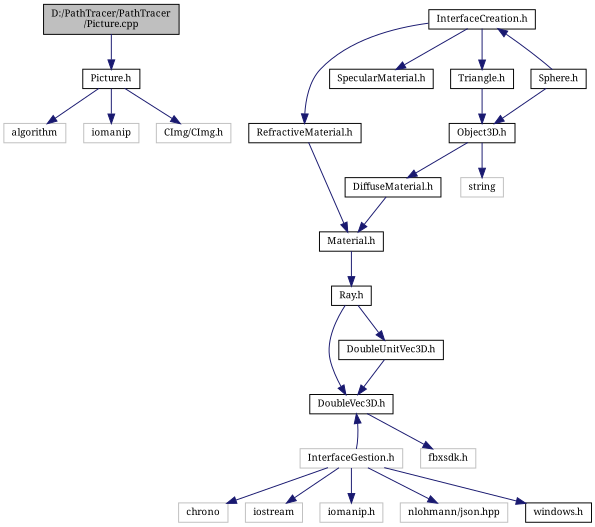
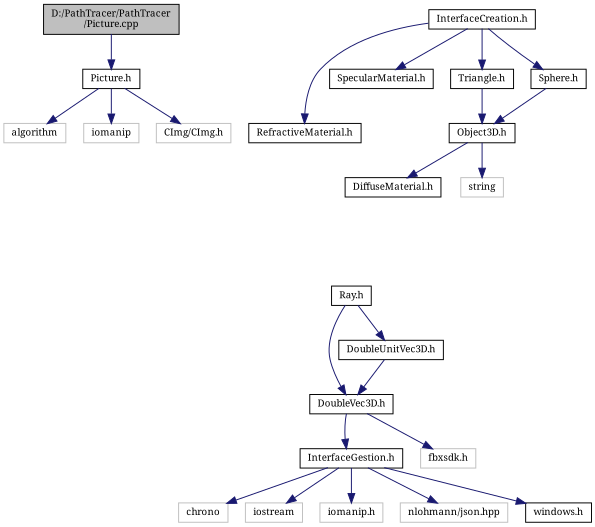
  digraph {
    fontname="Noto Serif"
    node [color=black fillcolor=white fontname="Noto Serif" fontsize=10 shape=record style=filled]
    edge [color=midnightblue fontname="Noto Serif" fontsize=10 labelfontname=Helvetica labelfontsize=10 style=solid]
    n1 [fillcolor=grey75 fontcolor=black height=0.2 label="D:/PathTracer/PathTracer\l/Picture.cpp" width=0.4]
    n2 [height=0.2 label="Picture.h" width=0.4]
    n3 [color=grey75 height=0.2 label=algorithm width=0.4]
    n4 [color=grey75 height=0.2 label=iomanip width=0.4]
    n5 [color=grey75 height=0.2 label="CImg/CImg.h" width=0.4]
    n6 [height=0.2 label="InterfaceCreation.h" width=0.4]
    n7 [height=0.2 label="RefractiveMaterial.h" width=0.4]
    n8 [height=0.2 label="SpecularMaterial.h" width=0.4]
    n9 [height=0.2 label="Triangle.h" width=0.4]
    n10 [height=0.2 label="Sphere.h" width=0.4]
    n11 [height=0.2 label="DiffuseMaterial.h" width=0.4]
-   n12 [height=0.2 label="Material.h" width=0.4]
    n13 [height=0.2 label="Object3D.h" width=0.4]
    n14 [height=0.2 label="Ray.h" width=0.4]
    n15 [height=0.2 label="DoubleVec3D.h" width=0.4]
    n16 [height=0.2 label="DoubleUnitVec3D.h" width=0.4]
-   n17 [color=grey75 height=0.2 label="InterfaceGestion.h" width=0.4]
+   n17 [height=0.2 label="InterfaceGestion.h" width=0.4]
    n18 [color=grey75 height=0.2 label="fbxsdk.h" width=0.4]
    n19 [color=grey75 height=0.2 label=chrono width=0.4]
    n20 [color=grey75 height=0.2 label=iostream width=0.4]
    n21 [color=grey75 height=0.2 label="iomanip.h" width=0.4]
    n22 [color=grey75 height=0.2 label="nlohmann/json.hpp" width=0.4]
    n23 [height=0.2 label="windows.h" width=0.4]
    n24 [color=grey75 height=0.2 label=string width=0.4]
    n1 -> n2
    n2 -> n3
    n2 -> n4
    n2 -> n5
    n6 -> n7
    n6 -> n8
    n6 -> n9
-   n10 -> n6
-   n7 -> n12
+   n6 -> n10
    n9 -> n13
    n10 -> n13
-   n11 -> n12
-   n12 -> n14
    n13 -> n11
    n13 -> n24
    n14 -> n15
    n14 -> n16
-   n17 -> n15
+   n15 -> n17
    n15 -> n18
    n16 -> n15
    n17 -> n19
    n17 -> n20
    n17 -> n21
    n17 -> n22
    n17 -> n23
  }
